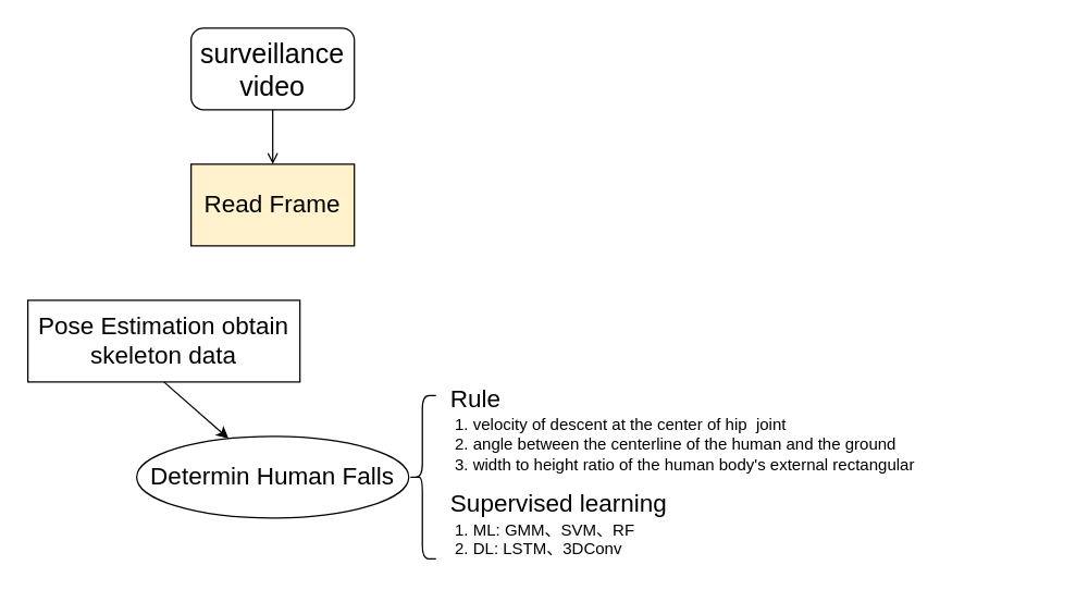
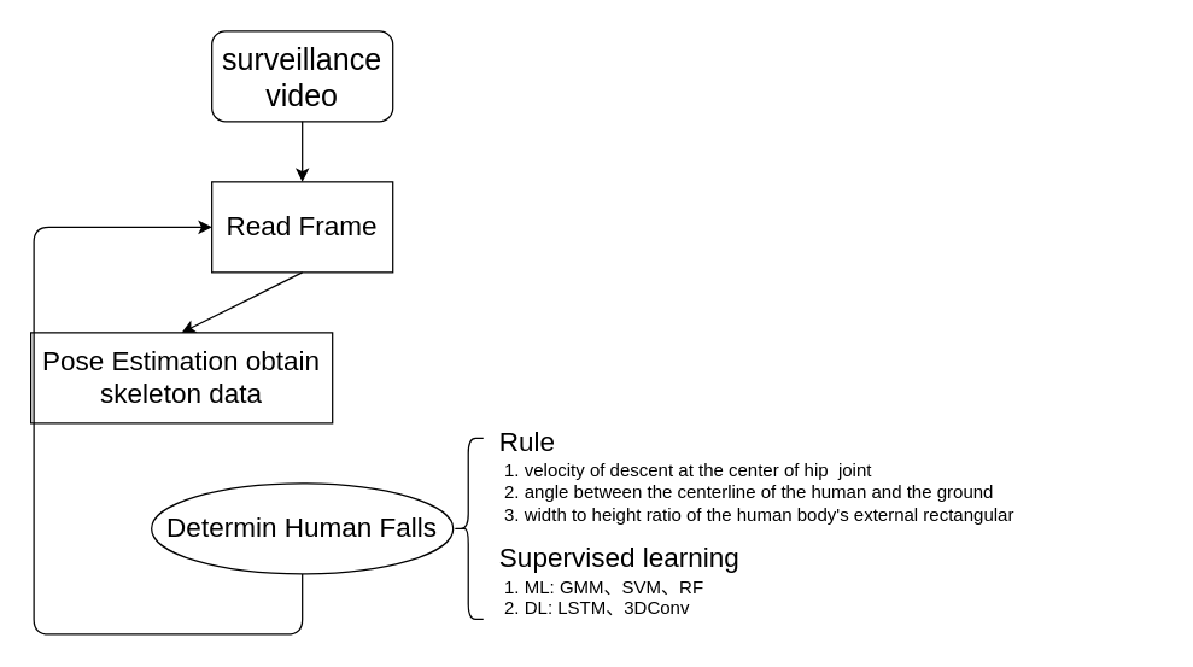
  <mxCell id="0" />
  <mxCell id="1" parent="0" />
  <mxCell id="2" value="&lt;font style=&quot;font-size: 20px&quot;&gt;surveillance video&lt;/font&gt;" style="rounded=1;whiteSpace=wrap;html=1;" vertex="1" parent="1"><mxGeometry x="140" y="20" width="120" height="60" as="geometry" /></mxCell>
  <mxCell id="3" value="&lt;font style=&quot;font-size: 18px&quot;&gt;Pose Estimation obtain skeleton data&lt;/font&gt;" style="rounded=0;whiteSpace=wrap;html=1;" vertex="1" parent="1"><mxGeometry x="20" y="220" width="200" height="60" as="geometry" /></mxCell>
  <mxCell id="4" value="&lt;font style=&quot;font-size: 18px&quot;&gt;Determin Human Falls&lt;/font&gt;" style="ellipse;whiteSpace=wrap;html=1;" vertex="1" parent="1"><mxGeometry x="100" y="320" width="200" height="60" as="geometry" /></mxCell>
- <mxCell id="6" value="&lt;font style=&quot;font-size: 18px&quot;&gt;Read Frame&lt;/font&gt;" style="rounded=0;whiteSpace=wrap;html=1;fillColor=#fff2cc;" vertex="1" parent="1"><mxGeometry x="140" y="120" width="120" height="60" as="geometry" /></mxCell>
- <mxCell id="7" value="" style="endArrow=open;html=1;exitX=0.5;exitY=1;exitDx=0;exitDy=0;" edge="1" parent="1" source="2" target="6"><mxGeometry width="50" height="50" relative="1" as="geometry"><mxPoint x="122" y="250" as="sourcePoint" /><mxPoint x="172" y="200" as="targetPoint" /></mxGeometry></mxCell>
- <mxCell id="9" value="" style="endArrow=classic;html=1;exitX=0.5;exitY=1;exitDx=0;exitDy=0;" edge="1" parent="1" source="3" target="4"><mxGeometry width="50" height="50" relative="1" as="geometry"><mxPoint x="220" y="100" as="sourcePoint" /><mxPoint x="220" y="140" as="targetPoint" /></mxGeometry></mxCell>
+ <mxCell id="5" value="" style="endArrow=classic;html=1;exitX=0.5;exitY=1;exitDx=0;exitDy=0;entryX=0;entryY=0.5;entryDx=0;entryDy=0;" edge="1" parent="1" source="4" target="6"><mxGeometry width="50" height="50" relative="1" as="geometry"><mxPoint x="210" y="270" as="sourcePoint" /><mxPoint x="260" y="150" as="targetPoint" /><Array as="points"><mxPoint x="200" y="420" /><mxPoint x="22" y="420" /><mxPoint x="22" y="150" /></Array></mxGeometry></mxCell>
+ <mxCell id="6" value="&lt;font style=&quot;font-size: 18px&quot;&gt;Read Frame&lt;/font&gt;" style="rounded=0;whiteSpace=wrap;html=1;" vertex="1" parent="1"><mxGeometry x="140" y="120" width="120" height="60" as="geometry" /></mxCell>
+ <mxCell id="7" value="" style="endArrow=classic;html=1;exitX=0.5;exitY=1;exitDx=0;exitDy=0;" edge="1" parent="1" source="2" target="6"><mxGeometry width="50" height="50" relative="1" as="geometry"><mxPoint x="122" y="250" as="sourcePoint" /><mxPoint x="172" y="200" as="targetPoint" /></mxGeometry></mxCell>
+ <mxCell id="8" value="" style="endArrow=classic;html=1;exitX=0.5;exitY=1;exitDx=0;exitDy=0;entryX=0.5;entryY=0;entryDx=0;entryDy=0;" edge="1" parent="1" source="6" target="3"><mxGeometry width="50" height="50" relative="1" as="geometry"><mxPoint x="210" y="90" as="sourcePoint" /><mxPoint x="210" y="130" as="targetPoint" /></mxGeometry></mxCell>
  <mxCell id="10" value="" style="shape=curlyBracket;whiteSpace=wrap;html=1;rounded=1;" vertex="1" parent="1"><mxGeometry x="300" y="290" width="20" height="120" as="geometry" /></mxCell>
  <mxCell id="11" value="&lt;font style=&quot;font-size: 18px&quot;&gt;Rule&lt;br&gt;&lt;/font&gt;&lt;font&gt;&amp;nbsp;1. velocity of descent at the center of hip&amp;nbsp; joint&amp;nbsp;&lt;br&gt;&amp;nbsp;2. angle between the centerline of the human and the ground&lt;br&gt;&amp;nbsp;3. width to height ratio of the human body's external rectangular&lt;br&gt;&lt;/font&gt;" style="text;html=1;strokeColor=none;fillColor=none;align=left;verticalAlign=middle;whiteSpace=wrap;rounded=0;" vertex="1" parent="1"><mxGeometry x="329" y="280" width="440" height="70" as="geometry" /></mxCell>
  <mxCell id="12" value="&lt;font style=&quot;font-size: 18px&quot;&gt;Supervised learning&lt;br&gt;&lt;/font&gt;&lt;font&gt;&amp;nbsp;1. ML: GMM、SVM、RF&lt;br&gt;&amp;nbsp;2. DL: LSTM、3DConv&lt;br&gt;&lt;/font&gt;" style="text;html=1;strokeColor=none;fillColor=none;align=left;verticalAlign=middle;whiteSpace=wrap;rounded=0;strokeWidth=18;" vertex="1" parent="1"><mxGeometry x="329" y="360" width="293" height="50" as="geometry" /></mxCell>
